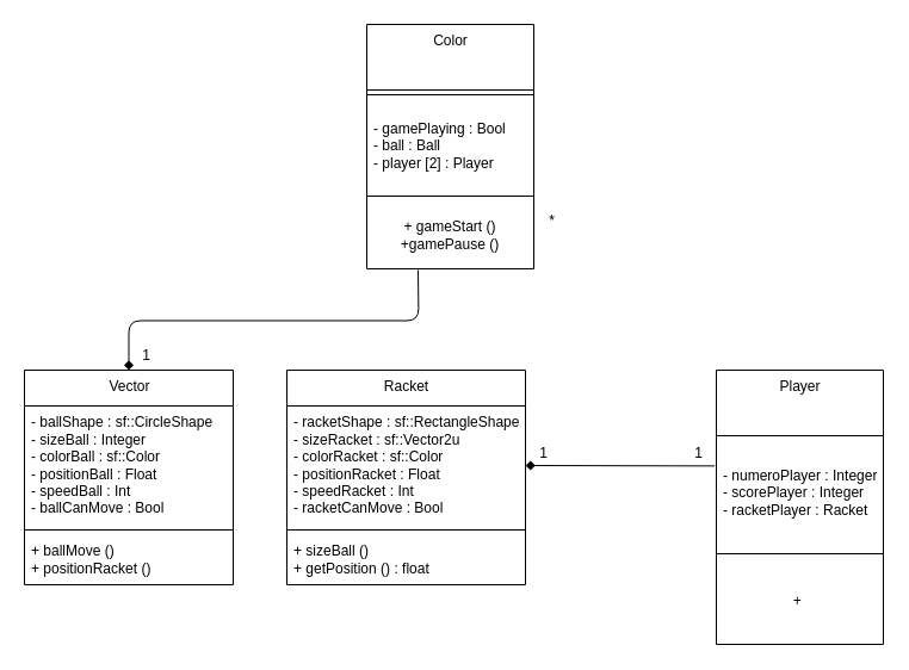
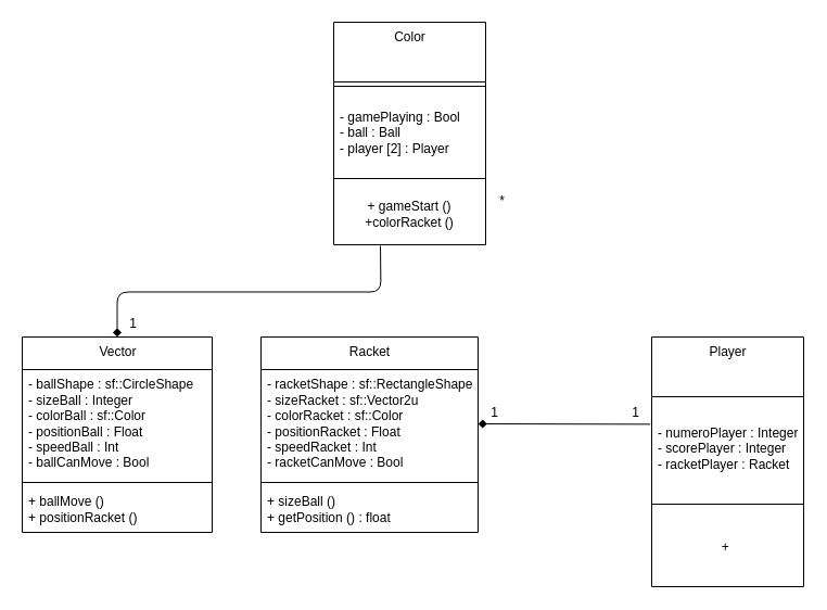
  <mxCell id="0" />
  <mxCell id="1" parent="0" />
  <mxCell id="2" style="edgeStyle=orthogonalEdgeStyle;html=1;exitX=0.5;exitY=0;exitDx=0;exitDy=0;startArrow=diamond;startFill=1;endArrow=none;endFill=0;" parent="1" source="3" edge="1"><mxGeometry relative="1" as="geometry"><mxPoint x="350" y="226" as="targetPoint" /></mxGeometry></mxCell>
  <mxCell id="3" value="Vector" style="swimlane;fontStyle=0;align=center;verticalAlign=top;childLayout=stackLayout;horizontal=1;startSize=30;horizontalStack=0;resizeParent=1;resizeParentMax=0;resizeLast=0;collapsible=0;marginBottom=0;html=1;" parent="1" vertex="1"><mxGeometry x="20" y="310" width="175" height="180" as="geometry" /></mxCell>
  <mxCell id="4" value="- ballShape : sf::CircleShape&lt;br&gt;- sizeBall : Integer&lt;br&gt;- colorBall : sf::Color&lt;br&gt;- positionBall : Float&lt;br&gt;- speedBall : Int&lt;br&gt;- ballCanMove : Bool&amp;nbsp;" style="text;html=1;strokeColor=none;fillColor=none;align=left;verticalAlign=middle;spacingLeft=4;spacingRight=4;overflow=hidden;rotatable=0;points=[[0,0.5],[1,0.5]];portConstraint=eastwest;" parent="3" vertex="1"><mxGeometry y="30" width="175" height="100" as="geometry" /></mxCell>
  <mxCell id="5" value="" style="line;strokeWidth=1;fillColor=none;align=left;verticalAlign=middle;spacingTop=-1;spacingLeft=3;spacingRight=3;rotatable=0;labelPosition=right;points=[];portConstraint=eastwest;" parent="3" vertex="1"><mxGeometry y="130" width="175" height="8" as="geometry" /></mxCell>
  <mxCell id="6" value="+ ballMove ()&lt;br&gt;+ positionRacket ()" style="text;html=1;strokeColor=none;fillColor=none;align=left;verticalAlign=middle;spacingLeft=4;spacingRight=4;overflow=hidden;rotatable=0;points=[[0,0.5],[1,0.5]];portConstraint=eastwest;" parent="3" vertex="1"><mxGeometry y="138" width="175" height="42" as="geometry" /></mxCell>
  <mxCell id="7" value="Racket" style="swimlane;fontStyle=0;align=center;verticalAlign=top;childLayout=stackLayout;horizontal=1;startSize=30;horizontalStack=0;resizeParent=1;resizeParentMax=0;resizeLast=0;collapsible=0;marginBottom=0;html=1;" parent="1" vertex="1"><mxGeometry x="240" y="310" width="200" height="180" as="geometry" /></mxCell>
  <mxCell id="8" value="- racketShape : sf::RectangleShape&lt;br&gt;- sizeRacket : sf::Vector2u&lt;br&gt;- colorRacket : sf::Color&lt;br&gt;- positionRacket : Float&lt;br&gt;- speedRacket : Int&lt;br&gt;- racketCanMove : Bool&amp;nbsp;" style="text;html=1;strokeColor=none;fillColor=none;align=left;verticalAlign=middle;spacingLeft=4;spacingRight=4;overflow=hidden;rotatable=0;points=[[0,0.5],[1,0.5]];portConstraint=eastwest;" parent="7" vertex="1"><mxGeometry y="30" width="200" height="100" as="geometry" /></mxCell>
  <mxCell id="9" value="" style="line;strokeWidth=1;fillColor=none;align=left;verticalAlign=middle;spacingTop=-1;spacingLeft=3;spacingRight=3;rotatable=0;labelPosition=right;points=[];portConstraint=eastwest;" parent="7" vertex="1"><mxGeometry y="130" width="200" height="8" as="geometry" /></mxCell>
  <mxCell id="10" value="+ sizeBall ()&lt;br&gt;+ getPosition () : float" style="text;html=1;strokeColor=none;fillColor=none;align=left;verticalAlign=middle;spacingLeft=4;spacingRight=4;overflow=hidden;rotatable=0;points=[[0,0.5],[1,0.5]];portConstraint=eastwest;" parent="7" vertex="1"><mxGeometry y="138" width="200" height="42" as="geometry" /></mxCell>
  <mxCell id="11" value="Player" style="swimlane;fontStyle=0;align=center;verticalAlign=top;childLayout=stackLayout;horizontal=1;startSize=55;horizontalStack=0;resizeParent=1;resizeParentMax=0;resizeLast=0;collapsible=0;marginBottom=0;html=1;" parent="1" vertex="1"><mxGeometry x="600" y="310" width="140" height="230" as="geometry" /></mxCell>
  <mxCell id="12" value="- numeroPlayer : Integer&lt;br&gt;- scorePlayer : Integer&lt;br&gt;- racketPlayer : Racket" style="text;html=1;strokeColor=none;fillColor=none;align=left;verticalAlign=middle;spacingLeft=4;spacingRight=4;overflow=hidden;rotatable=0;points=[[0,0.5],[1,0.5]];portConstraint=eastwest;" parent="11" vertex="1"><mxGeometry y="55" width="140" height="95" as="geometry" /></mxCell>
  <mxCell id="13" value="" style="line;strokeWidth=1;fillColor=none;align=left;verticalAlign=middle;spacingTop=-1;spacingLeft=3;spacingRight=3;rotatable=0;labelPosition=right;points=[];portConstraint=eastwest;" parent="11" vertex="1"><mxGeometry y="150" width="140" height="8" as="geometry" /></mxCell>
  <mxCell id="14" value="+&amp;nbsp;" style="text;html=1;align=center;verticalAlign=middle;spacingLeft=4;spacingRight=4;overflow=hidden;rotatable=0;points=[[0,0.5],[1,0.5]];portConstraint=eastwest;" parent="11" vertex="1"><mxGeometry y="158" width="140" height="72" as="geometry" /></mxCell>
  <mxCell id="15" value="Color" style="swimlane;fontStyle=0;align=center;verticalAlign=top;childLayout=stackLayout;horizontal=1;startSize=55;horizontalStack=0;resizeParent=1;resizeParentMax=0;resizeLast=0;collapsible=0;marginBottom=0;html=1;" parent="1" vertex="1"><mxGeometry x="307" y="20" width="140" height="205" as="geometry" /></mxCell>
  <mxCell id="16" value="" style="line;strokeWidth=1;fillColor=none;align=left;verticalAlign=middle;spacingTop=-1;spacingLeft=3;spacingRight=3;rotatable=0;labelPosition=right;points=[];portConstraint=eastwest;" parent="15" vertex="1"><mxGeometry y="55" width="140" height="8" as="geometry" /></mxCell>
  <mxCell id="17" value="- gamePlaying : Bool&lt;br&gt;- ball : Ball&lt;br&gt;- player [2] : Player" style="text;html=1;strokeColor=none;fillColor=none;align=left;verticalAlign=middle;spacingLeft=4;spacingRight=4;overflow=hidden;rotatable=0;points=[[0,0.5],[1,0.5]];portConstraint=eastwest;" parent="15" vertex="1"><mxGeometry y="63" width="140" height="77" as="geometry" /></mxCell>
  <mxCell id="18" value="" style="line;strokeWidth=1;fillColor=none;align=left;verticalAlign=middle;spacingTop=-1;spacingLeft=3;spacingRight=3;rotatable=0;labelPosition=right;points=[];portConstraint=eastwest;" parent="15" vertex="1"><mxGeometry y="140" width="140" height="8" as="geometry" /></mxCell>
- <mxCell id="19" value="+ gameStart ()&lt;br&gt;+gamePause ()" style="text;html=1;strokeColor=none;fillColor=none;align=center;verticalAlign=middle;spacingLeft=4;spacingRight=4;overflow=hidden;rotatable=0;points=[[0,0.5],[1,0.5]];portConstraint=eastwest;" parent="15" vertex="1"><mxGeometry y="148" width="140" height="57" as="geometry" /></mxCell>
+ <mxCell id="19" value="+ gameStart ()&lt;br&gt;+colorRacket ()" style="text;html=1;strokeColor=none;fillColor=none;align=center;verticalAlign=middle;spacingLeft=4;spacingRight=4;overflow=hidden;rotatable=0;points=[[0,0.5],[1,0.5]];portConstraint=eastwest;" parent="15" vertex="1"><mxGeometry y="148" width="140" height="57" as="geometry" /></mxCell>
  <mxCell id="20" style="edgeStyle=none;html=1;exitX=1;exitY=0.5;exitDx=0;exitDy=0;entryX=-0.01;entryY=0.267;entryDx=0;entryDy=0;entryPerimeter=0;endArrow=none;endFill=0;startArrow=diamond;startFill=1;" parent="1" source="8" target="12" edge="1"><mxGeometry relative="1" as="geometry" /></mxCell>
  <mxCell id="21" value="1" style="text;html=1;align=center;verticalAlign=middle;resizable=0;points=[];autosize=1;strokeColor=none;fillColor=none;" parent="1" vertex="1"><mxGeometry x="440" y="365" width="30" height="30" as="geometry" /></mxCell>
  <mxCell id="22" value="1" style="text;html=1;align=center;verticalAlign=middle;resizable=0;points=[];autosize=1;strokeColor=none;fillColor=none;" parent="1" vertex="1"><mxGeometry x="570" y="365" width="30" height="30" as="geometry" /></mxCell>
  <mxCell id="23" value="*" style="text;html=1;align=center;verticalAlign=middle;resizable=0;points=[];autosize=1;strokeColor=none;fillColor=none;" parent="1" vertex="1"><mxGeometry x="447" y="170" width="30" height="30" as="geometry" /></mxCell>
  <mxCell id="24" value="1" style="text;html=1;align=center;verticalAlign=middle;resizable=0;points=[];autosize=1;strokeColor=none;fillColor=none;" parent="1" vertex="1"><mxGeometry x="107" y="283" width="30" height="30" as="geometry" /></mxCell>
